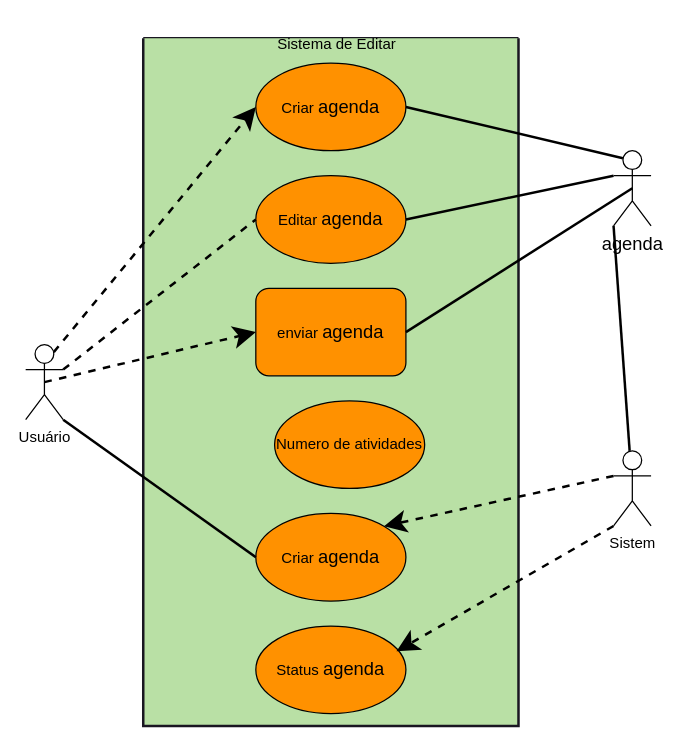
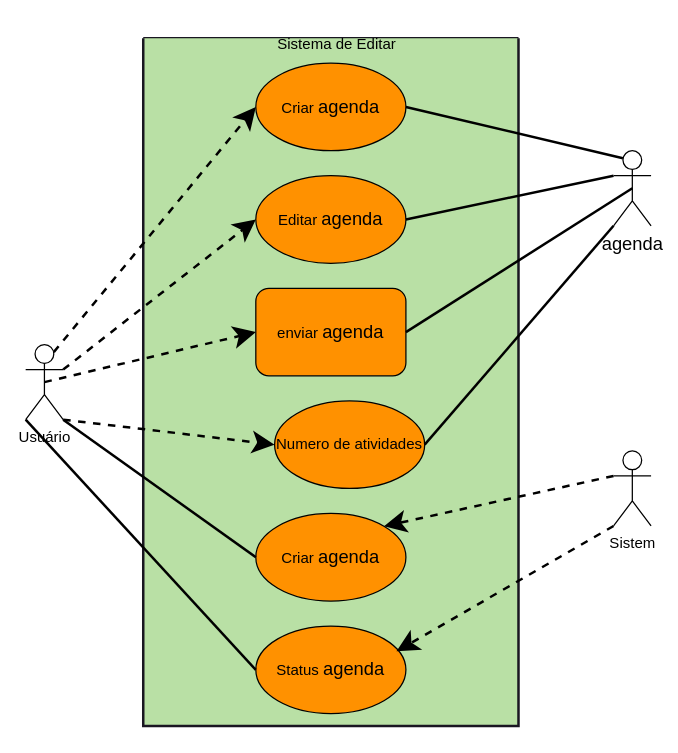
  <mxCell id="0" />
  <mxCell id="1" parent="0" />
  <mxCell id="2" value="" style="swimlane;startSize=0;fillColor=#d5e8d4;strokeColor=#191621;swimlaneFillColor=#B9E0A5;gradientColor=none;strokeWidth=2;" parent="1" vertex="1"><mxGeometry x="114" y="30" width="300" height="550" as="geometry" /></mxCell>
  <mxCell id="3" value="Criar&amp;nbsp;&lt;span id=&quot;docs-internal-guid-5d248136-7fff-6230-5ce6-fc6c9844654c&quot;&gt;&lt;span style=&quot;font-size: 11pt; font-family: Arial; background-color: transparent; font-variant-numeric: normal; font-variant-east-asian: normal; vertical-align: baseline;&quot;&gt;agenda&lt;/span&gt;&lt;/span&gt;" style="ellipse;whiteSpace=wrap;html=1;fillColor=#FF9100;gradientColor=none;" parent="2" vertex="1"><mxGeometry x="90" y="20" width="120" height="70" as="geometry" /></mxCell>
  <mxCell id="4" value="Editar&amp;nbsp;&lt;span id=&quot;docs-internal-guid-5d248136-7fff-6230-5ce6-fc6c9844654c&quot;&gt;&lt;span style=&quot;font-size: 11pt; font-family: Arial; background-color: transparent; font-variant-numeric: normal; font-variant-east-asian: normal; vertical-align: baseline;&quot;&gt;agenda&lt;/span&gt;&lt;/span&gt;" style="ellipse;whiteSpace=wrap;html=1;fillColor=#FF9100;gradientColor=none;" parent="2" vertex="1"><mxGeometry x="90" y="110" width="120" height="70" as="geometry" /></mxCell>
  <mxCell id="5" value="enviar&amp;nbsp;&lt;span id=&quot;docs-internal-guid-5d248136-7fff-6230-5ce6-fc6c9844654c&quot;&gt;&lt;span style=&quot;font-size: 11pt; font-family: Arial; background-color: transparent; font-variant-numeric: normal; font-variant-east-asian: normal; vertical-align: baseline;&quot;&gt;agenda&lt;/span&gt;&lt;/span&gt;" style="whiteSpace=wrap;html=1;fillColor=#FF9100;gradientColor=none;rounded=1;" parent="2" vertex="1"><mxGeometry x="90" y="200" width="120" height="70" as="geometry" /></mxCell>
  <mxCell id="6" value="Numero de atividades" style="ellipse;whiteSpace=wrap;html=1;fillColor=#FF9100;gradientColor=none;" parent="2" vertex="1"><mxGeometry x="105" y="290" width="120" height="70" as="geometry" /></mxCell>
  <mxCell id="7" value="Criar&amp;nbsp;&lt;span id=&quot;docs-internal-guid-5d248136-7fff-6230-5ce6-fc6c9844654c&quot;&gt;&lt;span style=&quot;font-size: 11pt; font-family: Arial; background-color: transparent; font-variant-numeric: normal; font-variant-east-asian: normal; vertical-align: baseline;&quot;&gt;agenda&lt;/span&gt;&lt;/span&gt;" style="ellipse;whiteSpace=wrap;html=1;fillColor=#FF9100;gradientColor=none;" parent="2" vertex="1"><mxGeometry x="90" y="380" width="120" height="70" as="geometry" /></mxCell>
  <mxCell id="8" value="Status&amp;nbsp;&lt;span id=&quot;docs-internal-guid-5d248136-7fff-6230-5ce6-fc6c9844654c&quot;&gt;&lt;span style=&quot;font-size: 11pt; font-family: Arial; background-color: transparent; font-variant-numeric: normal; font-variant-east-asian: normal; vertical-align: baseline;&quot;&gt;agenda&lt;/span&gt;&lt;/span&gt;" style="ellipse;whiteSpace=wrap;html=1;fillColor=#FF9100;gradientColor=none;" parent="2" vertex="1"><mxGeometry x="90" y="470" width="120" height="70" as="geometry" /></mxCell>
  <mxCell id="9" value="Sistema de Editar" style="text;html=1;strokeColor=none;fillColor=none;align=center;verticalAlign=middle;whiteSpace=wrap;rounded=0;" parent="2" vertex="1"><mxGeometry x="10" y="-10" width="290" height="30" as="geometry" /></mxCell>
  <mxCell id="10" style="edgeStyle=none;rounded=0;orthogonalLoop=1;jettySize=auto;html=1;exitX=0.75;exitY=0.1;exitDx=0;exitDy=0;exitPerimeter=0;entryX=0;entryY=0.5;entryDx=0;entryDy=0;dashed=1;startArrow=none;startFill=0;endSize=12;strokeWidth=2;" parent="1" source="16" target="3" edge="1"><mxGeometry relative="1" as="geometry" /></mxCell>
- <mxCell id="11" style="edgeStyle=none;rounded=0;orthogonalLoop=1;jettySize=auto;html=1;exitX=1;exitY=0.333;exitDx=0;exitDy=0;exitPerimeter=0;entryX=0;entryY=0.5;entryDx=0;entryDy=0;dashed=1;startArrow=none;startFill=0;endSize=12;strokeWidth=2;endArrow=none;" parent="1" source="16" target="4" edge="1"><mxGeometry relative="1" as="geometry" /></mxCell>
+ <mxCell id="11" style="edgeStyle=none;rounded=0;orthogonalLoop=1;jettySize=auto;html=1;exitX=1;exitY=0.333;exitDx=0;exitDy=0;exitPerimeter=0;entryX=0;entryY=0.5;entryDx=0;entryDy=0;dashed=1;startArrow=none;startFill=0;endSize=12;strokeWidth=2;" parent="1" source="16" target="4" edge="1"><mxGeometry relative="1" as="geometry" /></mxCell>
  <mxCell id="12" style="edgeStyle=none;rounded=0;orthogonalLoop=1;jettySize=auto;html=1;exitX=0.5;exitY=0.5;exitDx=0;exitDy=0;exitPerimeter=0;entryX=0;entryY=0.5;entryDx=0;entryDy=0;dashed=1;startArrow=none;startFill=0;endSize=12;strokeWidth=2;" parent="1" source="16" target="5" edge="1"><mxGeometry relative="1" as="geometry" /></mxCell>
+ <mxCell id="13" style="edgeStyle=none;rounded=0;orthogonalLoop=1;jettySize=auto;html=1;exitX=1;exitY=1;exitDx=0;exitDy=0;exitPerimeter=0;entryX=0;entryY=0.5;entryDx=0;entryDy=0;dashed=1;startArrow=none;startFill=0;endSize=12;strokeWidth=2;" parent="1" source="16" target="6" edge="1"><mxGeometry relative="1" as="geometry" /></mxCell>
+ <mxCell id="14" style="edgeStyle=none;rounded=0;orthogonalLoop=1;jettySize=auto;html=1;exitX=0;exitY=1;exitDx=0;exitDy=0;exitPerimeter=0;entryX=0;entryY=0.5;entryDx=0;entryDy=0;startArrow=none;startFill=0;endArrow=none;endFill=0;endSize=12;strokeWidth=2;" parent="1" source="16" target="8" edge="1"><mxGeometry relative="1" as="geometry" /></mxCell>
  <mxCell id="15" style="edgeStyle=none;rounded=0;orthogonalLoop=1;jettySize=auto;html=1;exitX=1;exitY=1;exitDx=0;exitDy=0;exitPerimeter=0;entryX=0;entryY=0.5;entryDx=0;entryDy=0;startArrow=none;startFill=0;endArrow=none;endFill=0;endSize=12;strokeWidth=2;" parent="1" source="16" target="7" edge="1"><mxGeometry relative="1" as="geometry" /></mxCell>
  <mxCell id="16" value="Usuário" style="shape=umlActor;verticalLabelPosition=bottom;verticalAlign=top;html=1;outlineConnect=0;" parent="1" vertex="1"><mxGeometry x="20" y="275" width="30" height="60" as="geometry" /></mxCell>
  <mxCell id="17" style="edgeStyle=none;rounded=0;orthogonalLoop=1;jettySize=auto;html=1;exitX=0.25;exitY=0.1;exitDx=0;exitDy=0;exitPerimeter=0;entryX=1;entryY=0.5;entryDx=0;entryDy=0;startArrow=none;startFill=0;endArrow=none;endFill=0;endSize=12;strokeWidth=2;" parent="1" source="21" target="3" edge="1"><mxGeometry relative="1" as="geometry" /></mxCell>
  <mxCell id="18" style="edgeStyle=none;rounded=0;orthogonalLoop=1;jettySize=auto;html=1;exitX=0;exitY=0.333;exitDx=0;exitDy=0;exitPerimeter=0;entryX=1;entryY=0.5;entryDx=0;entryDy=0;startArrow=none;startFill=0;endArrow=none;endFill=0;endSize=12;strokeWidth=2;" parent="1" source="21" target="4" edge="1"><mxGeometry relative="1" as="geometry" /></mxCell>
  <mxCell id="19" style="edgeStyle=none;rounded=0;orthogonalLoop=1;jettySize=auto;html=1;exitX=0.5;exitY=0.5;exitDx=0;exitDy=0;exitPerimeter=0;entryX=1;entryY=0.5;entryDx=0;entryDy=0;startArrow=none;startFill=0;endArrow=none;endFill=0;endSize=12;strokeWidth=2;" parent="1" source="21" target="5" edge="1"><mxGeometry relative="1" as="geometry" /></mxCell>
- <mxCell id="20" style="edgeStyle=none;rounded=0;orthogonalLoop=1;jettySize=auto;html=1;exitX=0;exitY=1;exitDx=0;exitDy=0;exitPerimeter=0;startArrow=none;startFill=0;endArrow=none;endFill=0;endSize=12;strokeWidth=2;" parent="1" source="21" target="23" edge="1"><mxGeometry relative="1" as="geometry" /></mxCell>
+ <mxCell id="20" style="edgeStyle=none;rounded=0;orthogonalLoop=1;jettySize=auto;html=1;exitX=0;exitY=1;exitDx=0;exitDy=0;exitPerimeter=0;entryX=1;entryY=0.5;entryDx=0;entryDy=0;startArrow=none;startFill=0;endArrow=none;endFill=0;endSize=12;strokeWidth=2;" parent="1" source="21" target="6" edge="1"><mxGeometry relative="1" as="geometry" /></mxCell>
  <mxCell id="21" value="&lt;span id=&quot;docs-internal-guid-5d248136-7fff-6230-5ce6-fc6c9844654c&quot;&gt;&lt;span style=&quot;font-size: 11pt; font-family: Arial; background-color: transparent; font-variant-numeric: normal; font-variant-east-asian: normal; vertical-align: baseline;&quot;&gt;agenda&lt;/span&gt;&lt;/span&gt;" style="shape=umlActor;verticalLabelPosition=bottom;verticalAlign=top;html=1;outlineConnect=0;" parent="1" vertex="1"><mxGeometry x="490" y="120" width="30" height="60" as="geometry" /></mxCell>
  <mxCell id="22" style="rounded=0;orthogonalLoop=1;jettySize=auto;html=1;exitX=0;exitY=0.333;exitDx=0;exitDy=0;exitPerimeter=0;entryX=1;entryY=0;entryDx=0;entryDy=0;dashed=1;startArrow=none;startFill=0;endSize=12;strokeWidth=2;" parent="1" source="23" target="7" edge="1"><mxGeometry relative="1" as="geometry" /></mxCell>
  <mxCell id="23" value="Sistem&lt;br&gt;" style="shape=umlActor;verticalLabelPosition=bottom;verticalAlign=top;html=1;outlineConnect=0;" parent="1" vertex="1"><mxGeometry x="490" y="360" width="30" height="60" as="geometry" /></mxCell>
  <mxCell id="24" style="rounded=0;orthogonalLoop=1;jettySize=auto;html=1;exitX=0;exitY=1;exitDx=0;exitDy=0;exitPerimeter=0;entryX=1;entryY=0;entryDx=0;entryDy=0;dashed=1;startArrow=none;startFill=0;endSize=12;strokeWidth=2;" parent="1" source="23" edge="1"><mxGeometry relative="1" as="geometry"><mxPoint x="500" y="390" as="sourcePoint" /><mxPoint x="316.426" y="520.251" as="targetPoint" /></mxGeometry></mxCell>
